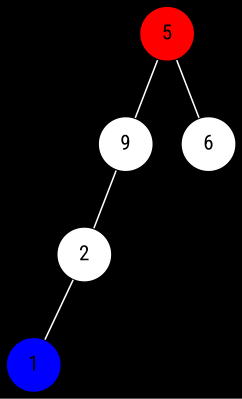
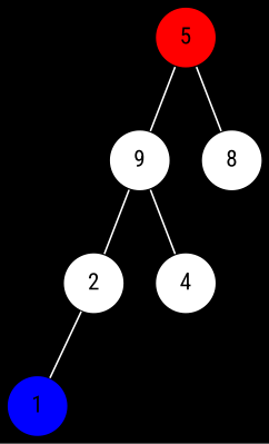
  graph {
    bgcolor=black
    fontname="Roboto Condensed"
    node [fillcolor=white fontname="Roboto Condensed" shape=circle style=filled]
    edge [color=white fontname="Roboto Condensed"]
    5 [fillcolor=red]
    n2 [label=9]
-   6
+   6 [label=8]
    2
+   4
    1 [fillcolor=blue]
    NULL [style=invis fillcolor="" shape=""]
    5 -- n2
    5 -- 6
    n2 -- 2
+   n2 -- 4
    2 -- 1
    2 -- NULL [style=invis color=""]
  }
